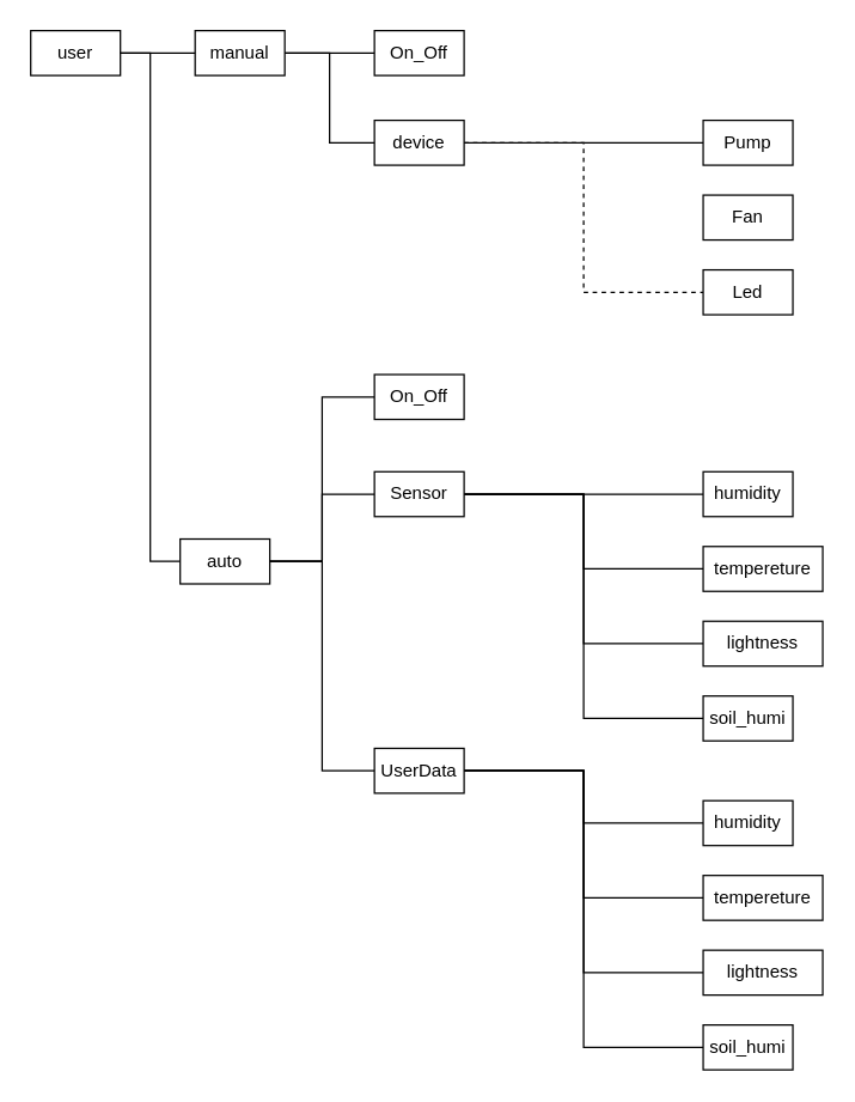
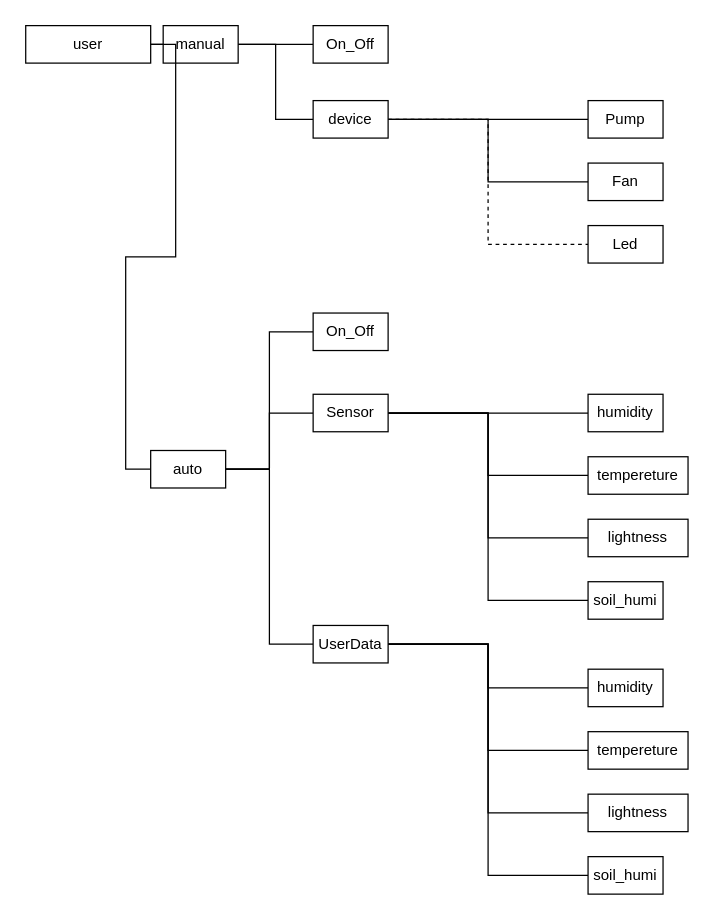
  <mxCell id="0" />
  <mxCell id="1" parent="0" />
- <mxCell id="2" value="user" style="rounded=0;whiteSpace=wrap;html=1;" parent="1" vertex="1"><mxGeometry x="20" y="20" width="60" height="30" as="geometry" /></mxCell>
+ <mxCell id="2" value="user" style="rounded=0;whiteSpace=wrap;html=1;" parent="1" vertex="1"><mxGeometry x="20" y="20" width="100" height="30" as="geometry" /></mxCell>
  <mxCell id="3" style="edgeStyle=orthogonalEdgeStyle;rounded=0;orthogonalLoop=1;jettySize=auto;html=1;exitX=1;exitY=0.5;exitDx=0;exitDy=0;entryX=0;entryY=0.5;entryDx=0;entryDy=0;endArrow=none;endFill=0;" parent="1" source="5" target="22" edge="1"><mxGeometry relative="1" as="geometry" /></mxCell>
  <mxCell id="4" style="edgeStyle=orthogonalEdgeStyle;rounded=0;orthogonalLoop=1;jettySize=auto;html=1;exitX=1;exitY=0.5;exitDx=0;exitDy=0;entryX=0;entryY=0.5;entryDx=0;entryDy=0;endArrow=none;endFill=0;" parent="1" source="5" target="26" edge="1"><mxGeometry relative="1" as="geometry" /></mxCell>
  <mxCell id="5" value="manual" style="rounded=0;whiteSpace=wrap;html=1;" parent="1" vertex="1"><mxGeometry x="130" y="20" width="60" height="30" as="geometry" /></mxCell>
  <mxCell id="6" style="edgeStyle=orthogonalEdgeStyle;rounded=0;orthogonalLoop=1;jettySize=auto;html=1;exitX=1;exitY=0.5;exitDx=0;exitDy=0;entryX=0;entryY=0.5;entryDx=0;entryDy=0;endArrow=none;endFill=0;" parent="1" source="9" target="15" edge="1"><mxGeometry relative="1" as="geometry" /></mxCell>
  <mxCell id="7" style="edgeStyle=orthogonalEdgeStyle;rounded=0;orthogonalLoop=1;jettySize=auto;html=1;exitX=1;exitY=0.5;exitDx=0;exitDy=0;entryX=0;entryY=0.5;entryDx=0;entryDy=0;endArrow=none;endFill=0;" parent="1" source="9" target="14" edge="1"><mxGeometry relative="1" as="geometry" /></mxCell>
  <mxCell id="8" style="edgeStyle=orthogonalEdgeStyle;rounded=0;orthogonalLoop=1;jettySize=auto;html=1;exitX=0;exitY=0.5;exitDx=0;exitDy=0;entryX=1;entryY=0.5;entryDx=0;entryDy=0;endArrow=none;endFill=0;" parent="1" source="9" target="2" edge="1"><mxGeometry relative="1" as="geometry" /></mxCell>
  <mxCell id="9" value="auto" style="rounded=0;whiteSpace=wrap;html=1;" parent="1" vertex="1"><mxGeometry x="120" y="360" width="60" height="30" as="geometry" /></mxCell>
  <mxCell id="10" style="edgeStyle=orthogonalEdgeStyle;rounded=0;orthogonalLoop=1;jettySize=auto;html=1;exitX=1;exitY=0.5;exitDx=0;exitDy=0;entryX=0;entryY=0.5;entryDx=0;entryDy=0;endArrow=none;endFill=0;" parent="1" source="14" target="31" edge="1"><mxGeometry relative="1" as="geometry" /></mxCell>
  <mxCell id="11" style="edgeStyle=orthogonalEdgeStyle;rounded=0;orthogonalLoop=1;jettySize=auto;html=1;exitX=1;exitY=0.5;exitDx=0;exitDy=0;entryX=0;entryY=0.5;entryDx=0;entryDy=0;endArrow=none;endFill=0;" parent="1" source="14" target="30" edge="1"><mxGeometry relative="1" as="geometry" /></mxCell>
  <mxCell id="12" style="edgeStyle=orthogonalEdgeStyle;rounded=0;orthogonalLoop=1;jettySize=auto;html=1;exitX=1;exitY=0.5;exitDx=0;exitDy=0;entryX=0;entryY=0.5;entryDx=0;entryDy=0;endArrow=none;endFill=0;" parent="1" source="14" target="32" edge="1"><mxGeometry relative="1" as="geometry" /></mxCell>
  <mxCell id="13" style="edgeStyle=orthogonalEdgeStyle;rounded=0;orthogonalLoop=1;jettySize=auto;html=1;exitX=1;exitY=0.5;exitDx=0;exitDy=0;entryX=0;entryY=0.5;entryDx=0;entryDy=0;endArrow=none;endFill=0;" parent="1" source="14" target="33" edge="1"><mxGeometry relative="1" as="geometry" /></mxCell>
  <mxCell id="14" value="Sensor" style="rounded=0;whiteSpace=wrap;html=1;" parent="1" vertex="1"><mxGeometry x="250" y="315" width="60" height="30" as="geometry" /></mxCell>
  <mxCell id="15" value="On_Off" style="rounded=0;whiteSpace=wrap;html=1;" parent="1" vertex="1"><mxGeometry x="250" y="250" width="60" height="30" as="geometry" /></mxCell>
  <mxCell id="16" style="edgeStyle=orthogonalEdgeStyle;rounded=0;orthogonalLoop=1;jettySize=auto;html=1;exitX=1;exitY=0.5;exitDx=0;exitDy=0;entryX=0;entryY=0.5;entryDx=0;entryDy=0;endArrow=none;endFill=0;" parent="1" source="21" target="35" edge="1"><mxGeometry relative="1" as="geometry" /></mxCell>
  <mxCell id="17" style="edgeStyle=orthogonalEdgeStyle;rounded=0;orthogonalLoop=1;jettySize=auto;html=1;exitX=1;exitY=0.5;exitDx=0;exitDy=0;entryX=0;entryY=0.5;entryDx=0;entryDy=0;endArrow=none;endFill=0;" parent="1" source="21" target="34" edge="1"><mxGeometry relative="1" as="geometry" /></mxCell>
  <mxCell id="18" style="edgeStyle=orthogonalEdgeStyle;rounded=0;orthogonalLoop=1;jettySize=auto;html=1;exitX=1;exitY=0.5;exitDx=0;exitDy=0;entryX=0;entryY=0.5;entryDx=0;entryDy=0;endArrow=none;endFill=0;" parent="1" source="21" target="36" edge="1"><mxGeometry relative="1" as="geometry" /></mxCell>
  <mxCell id="19" style="edgeStyle=orthogonalEdgeStyle;rounded=0;orthogonalLoop=1;jettySize=auto;html=1;exitX=1;exitY=0.5;exitDx=0;exitDy=0;entryX=0;entryY=0.5;entryDx=0;entryDy=0;endArrow=none;endFill=0;" parent="1" source="21" target="37" edge="1"><mxGeometry relative="1" as="geometry" /></mxCell>
  <mxCell id="20" style="edgeStyle=orthogonalEdgeStyle;rounded=0;orthogonalLoop=1;jettySize=auto;html=1;endArrow=none;endFill=0;entryX=1;entryY=0.5;entryDx=0;entryDy=0;" parent="1" source="21" target="9" edge="1"><mxGeometry relative="1" as="geometry"><mxPoint x="210" y="407.818" as="targetPoint" /></mxGeometry></mxCell>
  <mxCell id="21" value="UserData" style="rounded=0;whiteSpace=wrap;html=1;" parent="1" vertex="1"><mxGeometry x="250" y="500" width="60" height="30" as="geometry" /></mxCell>
  <mxCell id="22" value="On_Off" style="rounded=0;whiteSpace=wrap;html=1;" parent="1" vertex="1"><mxGeometry x="250" y="20" width="60" height="30" as="geometry" /></mxCell>
  <mxCell id="23" style="edgeStyle=orthogonalEdgeStyle;rounded=0;orthogonalLoop=1;jettySize=auto;html=1;exitX=1;exitY=0.5;exitDx=0;exitDy=0;entryX=0;entryY=0.5;entryDx=0;entryDy=0;endArrow=none;endFill=0;" parent="1" source="26" target="28" edge="1"><mxGeometry relative="1" as="geometry" /></mxCell>
+ <mxCell id="24" style="edgeStyle=orthogonalEdgeStyle;rounded=0;orthogonalLoop=1;jettySize=auto;html=1;exitX=1;exitY=0.5;exitDx=0;exitDy=0;entryX=0;entryY=0.5;entryDx=0;entryDy=0;endArrow=none;endFill=0;" parent="1" source="26" target="27" edge="1"><mxGeometry relative="1" as="geometry" /></mxCell>
  <mxCell id="25" style="edgeStyle=orthogonalEdgeStyle;rounded=0;orthogonalLoop=1;jettySize=auto;html=1;exitX=1;exitY=0.5;exitDx=0;exitDy=0;entryX=0;entryY=0.5;entryDx=0;entryDy=0;endArrow=none;endFill=0;dashed=1;" parent="1" source="26" target="29" edge="1"><mxGeometry relative="1" as="geometry" /></mxCell>
  <mxCell id="26" value="device" style="rounded=0;whiteSpace=wrap;html=1;" parent="1" vertex="1"><mxGeometry x="250" y="80" width="60" height="30" as="geometry" /></mxCell>
  <mxCell id="27" value="Fan" style="rounded=0;whiteSpace=wrap;html=1;" parent="1" vertex="1"><mxGeometry x="470" y="130" width="60" height="30" as="geometry" /></mxCell>
  <mxCell id="28" value="Pump" style="rounded=0;whiteSpace=wrap;html=1;" parent="1" vertex="1"><mxGeometry x="470" y="80" width="60" height="30" as="geometry" /></mxCell>
  <mxCell id="29" value="Led" style="rounded=0;whiteSpace=wrap;html=1;" parent="1" vertex="1"><mxGeometry x="470" y="180" width="60" height="30" as="geometry" /></mxCell>
  <mxCell id="30" value="tempereture" style="rounded=0;whiteSpace=wrap;html=1;" parent="1" vertex="1"><mxGeometry x="470" y="365" width="80" height="30" as="geometry" /></mxCell>
  <mxCell id="31" value="humidity" style="rounded=0;whiteSpace=wrap;html=1;" parent="1" vertex="1"><mxGeometry x="470" y="315" width="60" height="30" as="geometry" /></mxCell>
  <mxCell id="32" value="lightness" style="rounded=0;whiteSpace=wrap;html=1;" parent="1" vertex="1"><mxGeometry x="470" y="415" width="80" height="30" as="geometry" /></mxCell>
  <mxCell id="33" value="soil_humi" style="rounded=0;whiteSpace=wrap;html=1;" parent="1" vertex="1"><mxGeometry x="470" y="465" width="60" height="30" as="geometry" /></mxCell>
  <mxCell id="34" value="tempereture" style="rounded=0;whiteSpace=wrap;html=1;" parent="1" vertex="1"><mxGeometry x="470" y="585" width="80" height="30" as="geometry" /></mxCell>
  <mxCell id="35" value="humidity" style="rounded=0;whiteSpace=wrap;html=1;" parent="1" vertex="1"><mxGeometry x="470" y="535" width="60" height="30" as="geometry" /></mxCell>
  <mxCell id="36" value="lightness" style="rounded=0;whiteSpace=wrap;html=1;" parent="1" vertex="1"><mxGeometry x="470" y="635" width="80" height="30" as="geometry" /></mxCell>
  <mxCell id="37" value="soil_humi" style="rounded=0;whiteSpace=wrap;html=1;" parent="1" vertex="1"><mxGeometry x="470" y="685" width="60" height="30" as="geometry" /></mxCell>
  <mxCell id="38" value="" style="endArrow=none;html=1;rounded=0;exitX=1;exitY=0.5;exitDx=0;exitDy=0;entryX=0;entryY=0.5;entryDx=0;entryDy=0;" parent="1" source="2" target="5" edge="1"><mxGeometry width="50" height="50" relative="1" as="geometry"><mxPoint x="340" y="200" as="sourcePoint" /><mxPoint x="390" y="150" as="targetPoint" /></mxGeometry></mxCell>
